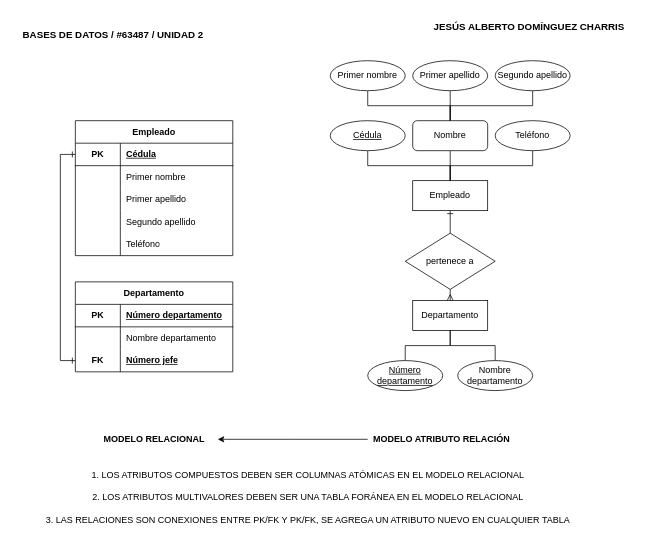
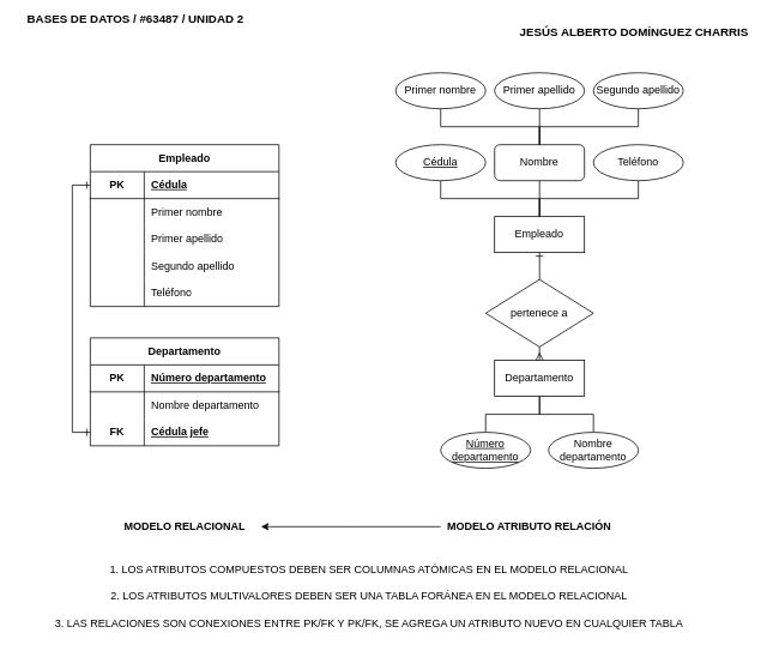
  <mxCell id="0" />
  <mxCell id="1" parent="0" />
  <mxCell id="2" value="&lt;span style=&quot;font-size: 13px;&quot;&gt;&lt;font style=&quot;font-size: 13px;&quot;&gt;JESÚS ALBERTO DOMÍNGUEZ CHARRIS&lt;/font&gt;&lt;/span&gt;" style="text;html=1;align=center;verticalAlign=middle;resizable=0;points=[];autosize=1;strokeColor=none;fillColor=none;fontSize=13;fontStyle=1" parent="1" vertex="1"><mxGeometry x="565" y="20" width="280" height="30" as="geometry" /></mxCell>
- <mxCell id="3" value="&lt;span style=&quot;font-size: 13px;&quot;&gt;&lt;font style=&quot;font-size: 13px;&quot;&gt;BASES DE DATOS / #63487 / UNIDAD 2&lt;/font&gt;&lt;/span&gt;" style="text;html=1;align=center;verticalAlign=middle;resizable=0;points=[];autosize=1;strokeColor=none;fillColor=none;fontSize=13;fontStyle=1" parent="1" vertex="1"><mxGeometry x="20" y="30" width="260" height="30" as="geometry" /></mxCell>
+ <mxCell id="3" value="&lt;span style=&quot;font-size: 13px;&quot;&gt;&lt;font style=&quot;font-size: 13px;&quot;&gt;BASES DE DATOS / #63487 / UNIDAD 2&lt;/font&gt;&lt;/span&gt;" style="text;html=1;align=center;verticalAlign=middle;resizable=0;points=[];autosize=1;strokeColor=none;fillColor=none;fontSize=13;fontStyle=1" parent="1" vertex="1"><mxGeometry x="20" y="5" width="260" height="30" as="geometry" /></mxCell>
  <mxCell id="4" value="Departamento" style="whiteSpace=wrap;html=1;align=center;" parent="1" vertex="1"><mxGeometry x="550" y="400" width="100" height="40" as="geometry" /></mxCell>
  <mxCell id="5" style="edgeStyle=orthogonalEdgeStyle;rounded=0;orthogonalLoop=1;jettySize=auto;html=1;exitX=0.5;exitY=0;exitDx=0;exitDy=0;entryX=0.5;entryY=1;entryDx=0;entryDy=0;endArrow=none;endFill=0;" parent="1" source="6" target="4" edge="1"><mxGeometry relative="1" as="geometry" /></mxCell>
  <mxCell id="6" value="Número departamento" style="ellipse;whiteSpace=wrap;html=1;align=center;fontStyle=4;" parent="1" vertex="1"><mxGeometry x="490" y="480" width="100" height="40" as="geometry" /></mxCell>
  <mxCell id="7" style="edgeStyle=orthogonalEdgeStyle;rounded=0;orthogonalLoop=1;jettySize=auto;html=1;exitX=0.5;exitY=0;exitDx=0;exitDy=0;entryX=0.5;entryY=1;entryDx=0;entryDy=0;endArrow=none;endFill=0;" parent="1" source="8" target="4" edge="1"><mxGeometry relative="1" as="geometry" /></mxCell>
  <mxCell id="8" value="Nombre departamento" style="ellipse;whiteSpace=wrap;html=1;align=center;" parent="1" vertex="1"><mxGeometry x="610" y="480" width="100" height="40" as="geometry" /></mxCell>
  <mxCell id="9" style="edgeStyle=orthogonalEdgeStyle;rounded=0;orthogonalLoop=1;jettySize=auto;html=1;" parent="1" source="10" edge="1"><mxGeometry relative="1" as="geometry"><mxPoint x="290" y="585" as="targetPoint" /></mxGeometry></mxCell>
  <mxCell id="10" value="MODELO ATRIBUTO RELACIÓN&amp;nbsp;" style="text;html=1;align=center;verticalAlign=middle;resizable=0;points=[];autosize=1;strokeColor=none;fillColor=none;fontStyle=1" parent="1" vertex="1"><mxGeometry x="490" y="570" width="200" height="30" as="geometry" /></mxCell>
  <mxCell id="11" value="MODELO RELACIONAL" style="text;html=1;align=center;verticalAlign=middle;resizable=0;points=[];autosize=1;strokeColor=none;fillColor=none;fontStyle=1" parent="1" vertex="1"><mxGeometry x="125" y="570" width="160" height="30" as="geometry" /></mxCell>
  <mxCell id="12" value="1. LOS ATRIBUTOS COMPUESTOS DEBEN SER COLUMNAS ATÓMICAS EN EL MODELO RELACIONAL" style="text;html=1;align=center;verticalAlign=middle;resizable=0;points=[];autosize=1;strokeColor=none;fillColor=none;" parent="1" vertex="1"><mxGeometry x="110" y="618" width="600" height="30" as="geometry" /></mxCell>
  <mxCell id="13" value="2. LOS ATRIBUTOS MULTIVALORES DEBEN SER UNA TABLA FORÁNEA EN EL MODELO RELACIONAL" style="text;html=1;align=center;verticalAlign=middle;resizable=0;points=[];autosize=1;strokeColor=none;fillColor=none;" parent="1" vertex="1"><mxGeometry x="110" y="648" width="600" height="30" as="geometry" /></mxCell>
  <mxCell id="14" value="Empleado" style="whiteSpace=wrap;html=1;align=center;" parent="1" vertex="1"><mxGeometry x="550" y="240" width="100" height="40" as="geometry" /></mxCell>
  <mxCell id="15" style="edgeStyle=orthogonalEdgeStyle;rounded=0;orthogonalLoop=1;jettySize=auto;html=1;exitX=0.5;exitY=1;exitDx=0;exitDy=0;entryX=0.5;entryY=0;entryDx=0;entryDy=0;endArrow=none;endFill=0;" parent="1" source="16" target="14" edge="1"><mxGeometry relative="1" as="geometry" /></mxCell>
  <mxCell id="16" value="Cédula" style="ellipse;whiteSpace=wrap;html=1;align=center;fontStyle=4;" parent="1" vertex="1"><mxGeometry x="440" y="160" width="100" height="40" as="geometry" /></mxCell>
  <mxCell id="17" style="edgeStyle=orthogonalEdgeStyle;rounded=0;orthogonalLoop=1;jettySize=auto;html=1;exitX=0.5;exitY=1;exitDx=0;exitDy=0;entryX=0.5;entryY=0;entryDx=0;entryDy=0;endArrow=none;endFill=0;" parent="1" source="18" target="14" edge="1"><mxGeometry relative="1" as="geometry" /></mxCell>
  <mxCell id="18" value="Nombre" style="whiteSpace=wrap;html=1;align=center;rounded=1;" parent="1" vertex="1"><mxGeometry x="550" y="160" width="100" height="40" as="geometry" /></mxCell>
  <mxCell id="19" style="edgeStyle=orthogonalEdgeStyle;rounded=0;orthogonalLoop=1;jettySize=auto;html=1;exitX=0.5;exitY=1;exitDx=0;exitDy=0;entryX=0.5;entryY=0;entryDx=0;entryDy=0;endArrow=none;endFill=0;" parent="1" source="20" target="14" edge="1"><mxGeometry relative="1" as="geometry" /></mxCell>
  <mxCell id="20" value="Teléfono" style="ellipse;whiteSpace=wrap;html=1;align=center;" parent="1" vertex="1"><mxGeometry x="660" y="160" width="100" height="40" as="geometry" /></mxCell>
  <mxCell id="21" style="edgeStyle=orthogonalEdgeStyle;rounded=0;orthogonalLoop=1;jettySize=auto;html=1;exitX=0.5;exitY=0;exitDx=0;exitDy=0;entryX=0.5;entryY=1;entryDx=0;entryDy=0;endArrow=ERone;endFill=0;" parent="1" source="23" target="14" edge="1"><mxGeometry relative="1" as="geometry" /></mxCell>
  <mxCell id="22" style="edgeStyle=orthogonalEdgeStyle;rounded=0;orthogonalLoop=1;jettySize=auto;html=1;exitX=0.5;exitY=1;exitDx=0;exitDy=0;entryX=0.5;entryY=0;entryDx=0;entryDy=0;endArrow=ERmany;endFill=0;" parent="1" source="23" target="4" edge="1"><mxGeometry relative="1" as="geometry" /></mxCell>
  <mxCell id="23" value="pertenece a" style="shape=rhombus;perimeter=rhombusPerimeter;whiteSpace=wrap;html=1;align=center;" parent="1" vertex="1"><mxGeometry x="540" y="310" width="120" height="75" as="geometry" /></mxCell>
  <mxCell id="24" value="Empleado" style="shape=table;startSize=30;container=1;collapsible=1;childLayout=tableLayout;fixedRows=1;rowLines=0;fontStyle=1;align=center;resizeLast=1;html=1;whiteSpace=wrap;" parent="1" vertex="1"><mxGeometry x="100" y="160" width="210" height="180" as="geometry" /></mxCell>
  <mxCell id="25" value="" style="shape=tableRow;horizontal=0;startSize=0;swimlaneHead=0;swimlaneBody=0;fillColor=none;collapsible=0;dropTarget=0;points=[[0,0.5],[1,0.5]];portConstraint=eastwest;top=0;left=0;right=0;bottom=1;html=1;" parent="24" vertex="1"><mxGeometry y="30" width="210" height="30" as="geometry" /></mxCell>
  <mxCell id="26" value="PK" style="shape=partialRectangle;connectable=0;fillColor=none;top=0;left=0;bottom=0;right=0;fontStyle=1;overflow=hidden;html=1;whiteSpace=wrap;" parent="25" vertex="1"><mxGeometry width="60" height="30" as="geometry"><mxRectangle width="60" height="30" as="alternateBounds" /></mxGeometry></mxCell>
  <mxCell id="27" value="Cédula" style="shape=partialRectangle;connectable=0;fillColor=none;top=0;left=0;bottom=0;right=0;align=left;spacingLeft=6;fontStyle=5;overflow=hidden;html=1;whiteSpace=wrap;" parent="25" vertex="1"><mxGeometry x="60" width="150" height="30" as="geometry"><mxRectangle width="150" height="30" as="alternateBounds" /></mxGeometry></mxCell>
  <mxCell id="28" value="" style="shape=tableRow;horizontal=0;startSize=0;swimlaneHead=0;swimlaneBody=0;fillColor=none;collapsible=0;dropTarget=0;points=[[0,0.5],[1,0.5]];portConstraint=eastwest;top=0;left=0;right=0;bottom=0;html=1;" parent="24" vertex="1"><mxGeometry y="60" width="210" height="30" as="geometry" /></mxCell>
  <mxCell id="29" value="" style="shape=partialRectangle;connectable=0;fillColor=none;top=0;left=0;bottom=0;right=0;editable=1;overflow=hidden;html=1;whiteSpace=wrap;" parent="28" vertex="1"><mxGeometry width="60" height="30" as="geometry"><mxRectangle width="60" height="30" as="alternateBounds" /></mxGeometry></mxCell>
  <mxCell id="30" value="Primer nombre" style="shape=partialRectangle;connectable=0;fillColor=none;top=0;left=0;bottom=0;right=0;align=left;spacingLeft=6;overflow=hidden;html=1;whiteSpace=wrap;" parent="28" vertex="1"><mxGeometry x="60" width="150" height="30" as="geometry"><mxRectangle width="150" height="30" as="alternateBounds" /></mxGeometry></mxCell>
  <mxCell id="31" value="" style="shape=tableRow;horizontal=0;startSize=0;swimlaneHead=0;swimlaneBody=0;fillColor=none;collapsible=0;dropTarget=0;points=[[0,0.5],[1,0.5]];portConstraint=eastwest;top=0;left=0;right=0;bottom=0;html=1;" parent="24" vertex="1"><mxGeometry y="90" width="210" height="30" as="geometry" /></mxCell>
  <mxCell id="32" value="" style="shape=partialRectangle;connectable=0;fillColor=none;top=0;left=0;bottom=0;right=0;editable=1;overflow=hidden;html=1;whiteSpace=wrap;" parent="31" vertex="1"><mxGeometry width="60" height="30" as="geometry"><mxRectangle width="60" height="30" as="alternateBounds" /></mxGeometry></mxCell>
  <mxCell id="33" value="Primer apellido" style="shape=partialRectangle;connectable=0;fillColor=none;top=0;left=0;bottom=0;right=0;align=left;spacingLeft=6;overflow=hidden;html=1;whiteSpace=wrap;" parent="31" vertex="1"><mxGeometry x="60" width="150" height="30" as="geometry"><mxRectangle width="150" height="30" as="alternateBounds" /></mxGeometry></mxCell>
  <mxCell id="34" style="shape=tableRow;horizontal=0;startSize=0;swimlaneHead=0;swimlaneBody=0;fillColor=none;collapsible=0;dropTarget=0;points=[[0,0.5],[1,0.5]];portConstraint=eastwest;top=0;left=0;right=0;bottom=0;html=1;" parent="24" vertex="1"><mxGeometry y="120" width="210" height="30" as="geometry" /></mxCell>
  <mxCell id="35" style="shape=partialRectangle;connectable=0;fillColor=none;top=0;left=0;bottom=0;right=0;editable=1;overflow=hidden;html=1;whiteSpace=wrap;" parent="34" vertex="1"><mxGeometry width="60" height="30" as="geometry"><mxRectangle width="60" height="30" as="alternateBounds" /></mxGeometry></mxCell>
  <mxCell id="36" value="Segundo apellido" style="shape=partialRectangle;connectable=0;fillColor=none;top=0;left=0;bottom=0;right=0;align=left;spacingLeft=6;overflow=hidden;html=1;whiteSpace=wrap;" parent="34" vertex="1"><mxGeometry x="60" width="150" height="30" as="geometry"><mxRectangle width="150" height="30" as="alternateBounds" /></mxGeometry></mxCell>
  <mxCell id="37" style="shape=tableRow;horizontal=0;startSize=0;swimlaneHead=0;swimlaneBody=0;fillColor=none;collapsible=0;dropTarget=0;points=[[0,0.5],[1,0.5]];portConstraint=eastwest;top=0;left=0;right=0;bottom=0;html=1;" parent="24" vertex="1"><mxGeometry y="150" width="210" height="30" as="geometry" /></mxCell>
  <mxCell id="38" style="shape=partialRectangle;connectable=0;fillColor=none;top=0;left=0;bottom=0;right=0;editable=1;overflow=hidden;html=1;whiteSpace=wrap;" parent="37" vertex="1"><mxGeometry width="60" height="30" as="geometry"><mxRectangle width="60" height="30" as="alternateBounds" /></mxGeometry></mxCell>
  <mxCell id="39" value="Teléfono" style="shape=partialRectangle;connectable=0;fillColor=none;top=0;left=0;bottom=0;right=0;align=left;spacingLeft=6;overflow=hidden;html=1;whiteSpace=wrap;" parent="37" vertex="1"><mxGeometry x="60" width="150" height="30" as="geometry"><mxRectangle width="150" height="30" as="alternateBounds" /></mxGeometry></mxCell>
  <mxCell id="40" value="Departamento" style="shape=table;startSize=30;container=1;collapsible=1;childLayout=tableLayout;fixedRows=1;rowLines=0;fontStyle=1;align=center;resizeLast=1;html=1;whiteSpace=wrap;" parent="1" vertex="1"><mxGeometry x="100" y="375" width="210" height="120" as="geometry" /></mxCell>
  <mxCell id="41" value="" style="shape=tableRow;horizontal=0;startSize=0;swimlaneHead=0;swimlaneBody=0;fillColor=none;collapsible=0;dropTarget=0;points=[[0,0.5],[1,0.5]];portConstraint=eastwest;top=0;left=0;right=0;bottom=1;html=1;" parent="40" vertex="1"><mxGeometry y="30" width="210" height="30" as="geometry" /></mxCell>
  <mxCell id="42" value="PK" style="shape=partialRectangle;connectable=0;fillColor=none;top=0;left=0;bottom=0;right=0;fontStyle=1;overflow=hidden;html=1;whiteSpace=wrap;" parent="41" vertex="1"><mxGeometry width="60" height="30" as="geometry"><mxRectangle width="60" height="30" as="alternateBounds" /></mxGeometry></mxCell>
  <mxCell id="43" value="Número departamento" style="shape=partialRectangle;connectable=0;fillColor=none;top=0;left=0;bottom=0;right=0;align=left;spacingLeft=6;fontStyle=5;overflow=hidden;html=1;whiteSpace=wrap;" parent="41" vertex="1"><mxGeometry x="60" width="150" height="30" as="geometry"><mxRectangle width="150" height="30" as="alternateBounds" /></mxGeometry></mxCell>
  <mxCell id="44" value="" style="shape=tableRow;horizontal=0;startSize=0;swimlaneHead=0;swimlaneBody=0;fillColor=none;collapsible=0;dropTarget=0;points=[[0,0.5],[1,0.5]];portConstraint=eastwest;top=0;left=0;right=0;bottom=0;html=1;" parent="40" vertex="1"><mxGeometry y="60" width="210" height="30" as="geometry" /></mxCell>
  <mxCell id="45" value="" style="shape=partialRectangle;connectable=0;fillColor=none;top=0;left=0;bottom=0;right=0;editable=1;overflow=hidden;html=1;whiteSpace=wrap;" parent="44" vertex="1"><mxGeometry width="60" height="30" as="geometry"><mxRectangle width="60" height="30" as="alternateBounds" /></mxGeometry></mxCell>
  <mxCell id="46" value="Nombre departamento" style="shape=partialRectangle;connectable=0;fillColor=none;top=0;left=0;bottom=0;right=0;align=left;spacingLeft=6;overflow=hidden;html=1;whiteSpace=wrap;" parent="44" vertex="1"><mxGeometry x="60" width="150" height="30" as="geometry"><mxRectangle width="150" height="30" as="alternateBounds" /></mxGeometry></mxCell>
  <mxCell id="47" style="shape=tableRow;horizontal=0;startSize=0;swimlaneHead=0;swimlaneBody=0;fillColor=none;collapsible=0;dropTarget=0;points=[[0,0.5],[1,0.5]];portConstraint=eastwest;top=0;left=0;right=0;bottom=0;html=1;" vertex="1" parent="40"><mxGeometry y="90" width="210" height="30" as="geometry" /></mxCell>
  <mxCell id="48" value="FK" style="shape=partialRectangle;connectable=0;fillColor=none;top=0;left=0;bottom=0;right=0;editable=1;overflow=hidden;html=1;whiteSpace=wrap;fontStyle=1" vertex="1" parent="47"><mxGeometry width="60" height="30" as="geometry"><mxRectangle width="60" height="30" as="alternateBounds" /></mxGeometry></mxCell>
- <mxCell id="49" value="&lt;b&gt;&lt;u&gt;Número jefe&lt;/u&gt;&lt;/b&gt;" style="shape=partialRectangle;connectable=0;fillColor=none;top=0;left=0;bottom=0;right=0;align=left;spacingLeft=6;overflow=hidden;html=1;whiteSpace=wrap;" vertex="1" parent="47"><mxGeometry x="60" width="150" height="30" as="geometry"><mxRectangle width="150" height="30" as="alternateBounds" /></mxGeometry></mxCell>
+ <mxCell id="49" value="&lt;b&gt;&lt;u&gt;Cédula jefe&lt;/u&gt;&lt;/b&gt;" style="shape=partialRectangle;connectable=0;fillColor=none;top=0;left=0;bottom=0;right=0;align=left;spacingLeft=6;overflow=hidden;html=1;whiteSpace=wrap;" vertex="1" parent="47"><mxGeometry x="60" width="150" height="30" as="geometry"><mxRectangle width="150" height="30" as="alternateBounds" /></mxGeometry></mxCell>
  <mxCell id="50" style="edgeStyle=orthogonalEdgeStyle;rounded=0;orthogonalLoop=1;jettySize=auto;html=1;exitX=0;exitY=0.5;exitDx=0;exitDy=0;entryX=0;entryY=0.5;entryDx=0;entryDy=0;endArrow=ERone;endFill=0;startArrow=ERmany;startFill=0;" parent="1" target="41" edge="1"><mxGeometry relative="1" as="geometry" /></mxCell>
  <mxCell id="51" style="edgeStyle=orthogonalEdgeStyle;rounded=0;orthogonalLoop=1;jettySize=auto;html=1;exitX=0.5;exitY=1;exitDx=0;exitDy=0;entryX=0.5;entryY=0;entryDx=0;entryDy=0;endArrow=none;endFill=0;" parent="1" source="52" target="18" edge="1"><mxGeometry relative="1" as="geometry" /></mxCell>
  <mxCell id="52" value="Primer nombre" style="ellipse;whiteSpace=wrap;html=1;align=center;" parent="1" vertex="1"><mxGeometry x="440" y="80" width="100" height="40" as="geometry" /></mxCell>
  <mxCell id="53" style="edgeStyle=orthogonalEdgeStyle;rounded=0;orthogonalLoop=1;jettySize=auto;html=1;exitX=0.5;exitY=1;exitDx=0;exitDy=0;entryX=0.5;entryY=0;entryDx=0;entryDy=0;endArrow=none;endFill=0;" parent="1" source="54" target="18" edge="1"><mxGeometry relative="1" as="geometry" /></mxCell>
  <mxCell id="54" value="Primer apellido" style="ellipse;whiteSpace=wrap;html=1;align=center;" parent="1" vertex="1"><mxGeometry x="550" y="80" width="100" height="40" as="geometry" /></mxCell>
  <mxCell id="55" style="edgeStyle=orthogonalEdgeStyle;rounded=0;orthogonalLoop=1;jettySize=auto;html=1;exitX=0.5;exitY=1;exitDx=0;exitDy=0;entryX=0.5;entryY=0;entryDx=0;entryDy=0;endArrow=none;endFill=0;" parent="1" source="56" target="18" edge="1"><mxGeometry relative="1" as="geometry" /></mxCell>
  <mxCell id="56" value="Segundo apellido" style="ellipse;whiteSpace=wrap;html=1;align=center;" parent="1" vertex="1"><mxGeometry x="660" y="80" width="100" height="40" as="geometry" /></mxCell>
  <mxCell id="57" value="3. LAS RELACIONES SON CONEXIONES ENTRE PK/FK Y PK/FK, SE AGREGA UN ATRIBUTO NUEVO EN CUALQUIER TABLA" style="text;html=1;align=center;verticalAlign=middle;resizable=0;points=[];autosize=1;strokeColor=none;fillColor=none;" parent="1" vertex="1"><mxGeometry x="50" y="678" width="720" height="30" as="geometry" /></mxCell>
  <mxCell id="58" style="edgeStyle=orthogonalEdgeStyle;rounded=0;orthogonalLoop=1;jettySize=auto;html=1;exitX=0;exitY=0.5;exitDx=0;exitDy=0;entryX=0;entryY=0.5;entryDx=0;entryDy=0;endArrow=ERone;endFill=0;startArrow=ERone;startFill=0;" edge="1" parent="1" source="25" target="47"><mxGeometry relative="1" as="geometry" /></mxCell>
